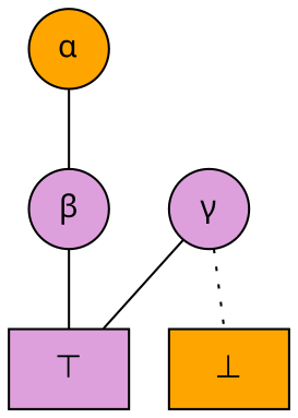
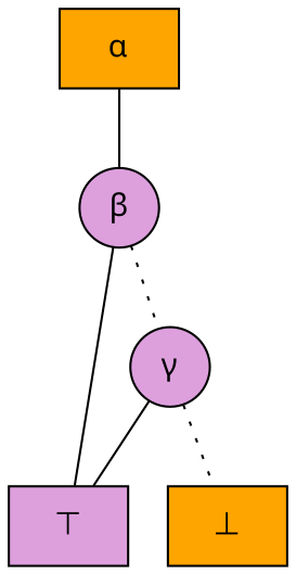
  graph {
    fontname=Merriweather
    node [fillcolor=plum fontname=Merriweather shape=circle style=filled]
    edge [fontname=Merriweather]
-   n1 [fillcolor=orange label="&alpha;"]
+   n1 [fillcolor=orange label="&alpha;" shape=box]
    n2 [label="&beta;"]
    n3 [label="&gamma;"]
    n4 [label="&#8868;" shape=box]
    n5 [fillcolor=orange label="&#8869;" shape=box]
    n1 -- n2
+   n2 -- n3 [style=dotted]
    n2 -- n4
    n3 -- n4
    n3 -- n5 [style=dotted]
  }
